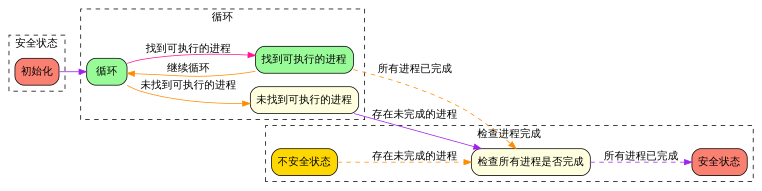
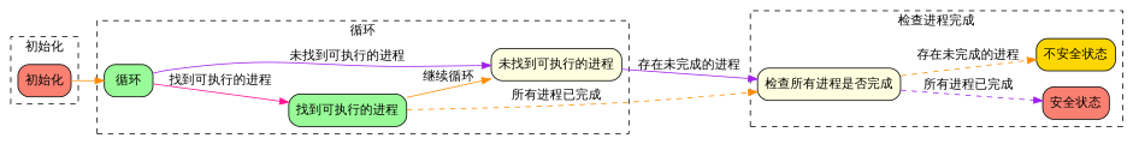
  digraph {
    rankdir=LR
    node [fillcolor=salmon shape=box style="rounded,filled"]
    edge [color=darkorange style=solid]
    n1 [label="初始化"]
    n2 [fillcolor=palegreen label="循环"]
    n3 [fillcolor=palegreen label="找到可执行的进程"]
    n4 [fillcolor=lightyellow label="未找到可执行的进程"]
    n5 [fillcolor=lightyellow label="检查所有进程是否完成"]
    n6 [label="安全状态"]
    n7 [fillcolor=gold label="不安全状态"]
    subgraph cluster_1 {
-     label="安全状态"
+     label="初始化"
      style=dashed
      n1
    }
    subgraph cluster_2 {
      label="循环"
      style=dashed
      n2
      n3
      n4
    }
    subgraph cluster_3 {
      label="检查进程完成"
      style=dashed
      n5
      n6
      n7
    }
-   n1 -> n2 [color=purple]
+   n1 -> n2
    n2 -> n3 [color=deeppink label="找到可执行的进程"]
-   n2 -> n4 [label="未找到可执行的进程"]
-   n3 -> n2 [label="继续循环"]
+   n2 -> n4 [color=purple label="未找到可执行的进程"]
+   n3 -> n4 [label="继续循环"]
    n3 -> n5 [label="所有进程已完成" style=dashed]
    n4 -> n5 [color=purple label="存在未完成的进程"]
    n5 -> n6 [color=purple label="所有进程已完成" style=dashed]
-   n7 -> n5 [label="存在未完成的进程" style=dashed]
+   n5 -> n7 [label="存在未完成的进程" style=dashed]
  }
